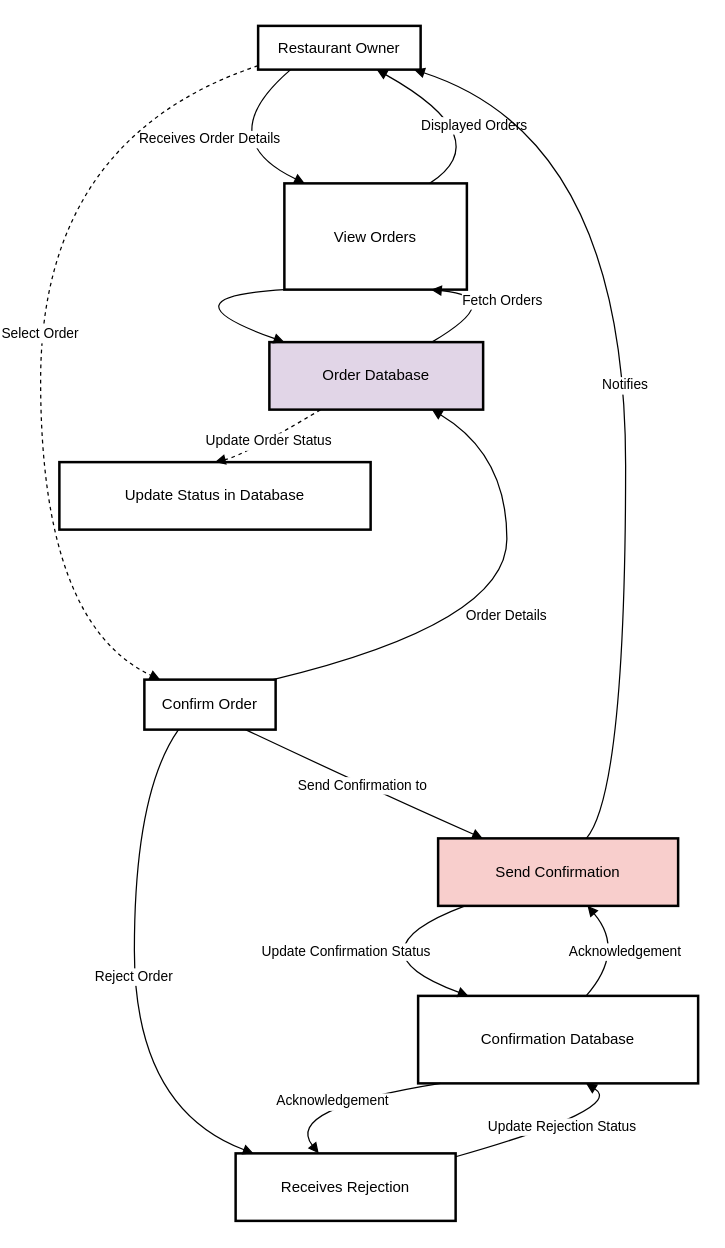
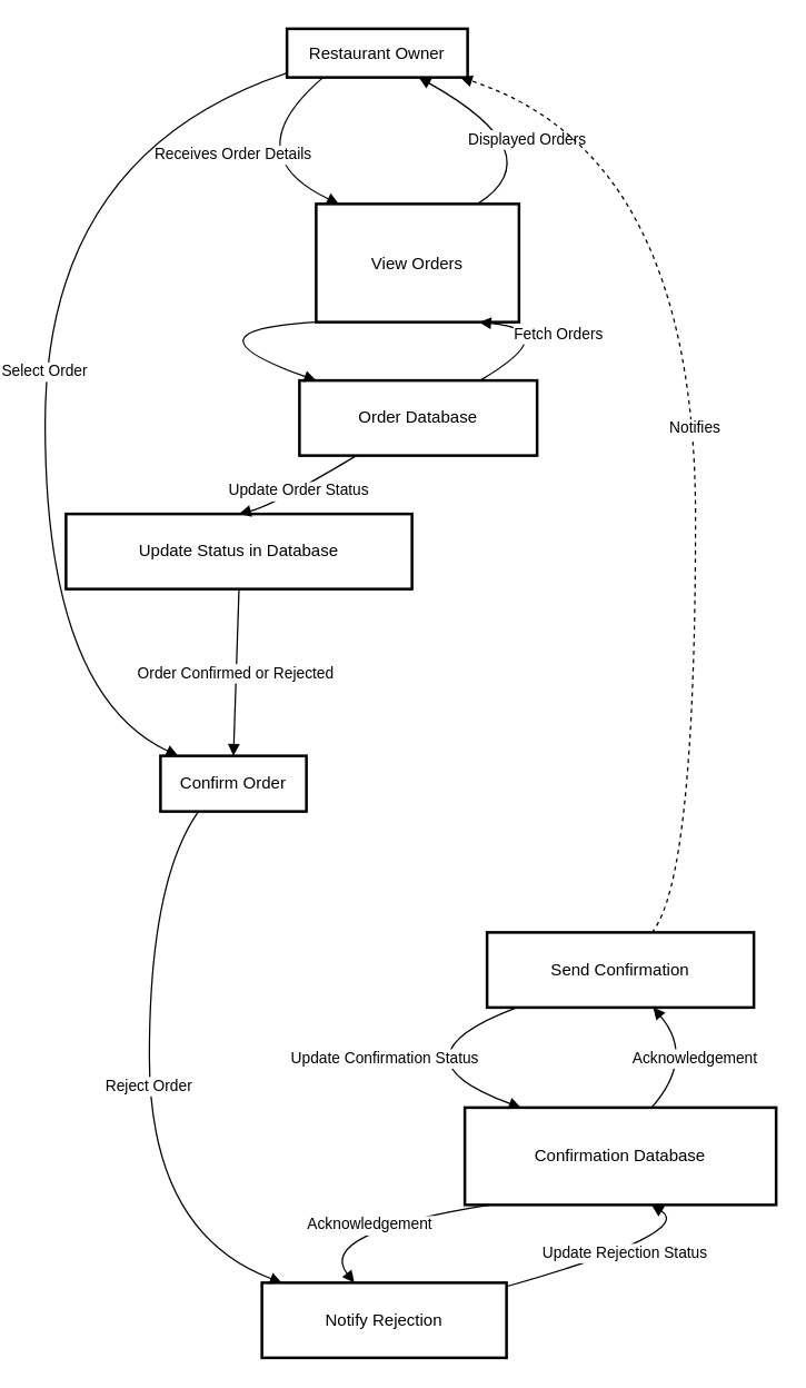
  <mxCell id="0" />
  <mxCell id="1" parent="0" />
  <mxCell id="2" value="Restaurant Owner" style="whiteSpace=wrap;strokeWidth=2;" vertex="1" parent="1"><mxGeometry x="194" y="20" width="130" height="35" as="geometry" /></mxCell>
  <mxCell id="3" value="View Orders" style="whiteSpace=wrap;strokeWidth=2;" vertex="1" parent="1"><mxGeometry x="215" y="146" width="146" height="85" as="geometry" /></mxCell>
- <mxCell id="4" value="Order Database" style="whiteSpace=wrap;strokeWidth=2;fillColor=#e1d5e7;" vertex="1" parent="1"><mxGeometry x="203" y="273" width="171" height="54" as="geometry" /></mxCell>
+ <mxCell id="4" value="Order Database" style="whiteSpace=wrap;strokeWidth=2;" vertex="1" parent="1"><mxGeometry x="203" y="273" width="171" height="54" as="geometry" /></mxCell>
  <mxCell id="5" value="Confirm Order" style="whiteSpace=wrap;strokeWidth=2;" vertex="1" parent="1"><mxGeometry x="103" y="543" width="105" height="40" as="geometry" /></mxCell>
  <mxCell id="6" value="Update Status in Database" style="whiteSpace=wrap;strokeWidth=2;" vertex="1" parent="1"><mxGeometry x="35" y="369" width="249" height="54" as="geometry" /></mxCell>
- <mxCell id="7" value="Send Confirmation" style="whiteSpace=wrap;strokeWidth=2;fillColor=#f8cecc;" vertex="1" parent="1"><mxGeometry x="338" y="670" width="192" height="54" as="geometry" /></mxCell>
+ <mxCell id="7" value="Send Confirmation" style="whiteSpace=wrap;strokeWidth=2;" vertex="1" parent="1"><mxGeometry x="338" y="670" width="192" height="54" as="geometry" /></mxCell>
  <mxCell id="8" value="Confirmation Database" style="whiteSpace=wrap;strokeWidth=2;" vertex="1" parent="1"><mxGeometry x="322" y="796" width="224" height="70" as="geometry" /></mxCell>
- <mxCell id="9" value="Receives Rejection" style="whiteSpace=wrap;strokeWidth=2;" vertex="1" parent="1"><mxGeometry x="176" y="922" width="176" height="54" as="geometry" /></mxCell>
+ <mxCell id="9" value="Notify Rejection" style="whiteSpace=wrap;strokeWidth=2;" vertex="1" parent="1"><mxGeometry x="176" y="922" width="176" height="54" as="geometry" /></mxCell>
  <mxCell id="10" value="Receives Order Details" style="curved=1;startArrow=none;endArrow=block;exitX=0.2;exitY=1;entryX=0.12;entryY=0.01;" edge="1" parent="1" source="2" target="3"><mxGeometry relative="1" as="geometry"><Array as="points"><mxPoint x="156" y="110" /></Array></mxGeometry></mxCell>
  <mxCell id="11" value="" style="curved=1;startArrow=none;endArrow=block;exitX=0;exitY=1;entryX=0.07;entryY=0;" edge="1" parent="1" source="3" target="4"><mxGeometry relative="1" as="geometry"><Array as="points"><mxPoint x="114" y="237" /></Array></mxGeometry></mxCell>
  <mxCell id="12" value="Fetch Orders" style="curved=1;startArrow=none;endArrow=block;exitX=0.76;exitY=0;entryX=0.81;entryY=1.01;" edge="1" parent="1" source="4" target="3"><mxGeometry relative="1" as="geometry"><Array as="points"><mxPoint x="394" y="237" /></Array></mxGeometry></mxCell>
  <mxCell id="13" value="Displayed Orders" style="curved=1;startArrow=none;endArrow=block;exitX=0.79;exitY=0.01;entryX=0.73;entryY=1;" edge="1" parent="1" source="3" target="2"><mxGeometry relative="1" as="geometry"><Array as="points"><mxPoint x="387" y="110" /></Array></mxGeometry></mxCell>
- <mxCell id="14" value="Select Order" style="curved=1;startArrow=none;endArrow=block;exitX=0;exitY=0.91;entryX=0.12;entryY=0;dashed=1;" edge="1" parent="1" source="2" target="5"><mxGeometry relative="1" as="geometry"><Array as="points"><mxPoint x="20" y="110" /><mxPoint x="20" y="498" /></Array></mxGeometry></mxCell>
- <mxCell id="15" value="Order Details" style="curved=1;startArrow=none;endArrow=block;exitX=0.98;exitY=0;entryX=0.76;entryY=1;" edge="1" parent="1" source="5" target="4"><mxGeometry relative="1" as="geometry"><Array as="points"><mxPoint x="393" y="498" /><mxPoint x="393" y="363" /></Array></mxGeometry></mxCell>
- <mxCell id="16" value="Update Order Status" style="curved=1;startArrow=none;endArrow=block;exitX=0.24;exitY=1;entryX=0.5;entryY=0;dashed=1;" edge="1" parent="1" source="4" target="6"><mxGeometry relative="1" as="geometry"><Array as="points"><mxPoint x="184" y="363" /></Array></mxGeometry></mxCell>
- <mxCell id="18" value="Send Confirmation to" style="curved=1;startArrow=none;endArrow=block;exitX=0.77;exitY=1;entryX=0.18;entryY=-0.01;" edge="1" parent="1" source="5" target="7"><mxGeometry relative="1" as="geometry"><Array as="points"><mxPoint x="290" y="633" /></Array></mxGeometry></mxCell>
+ <mxCell id="14" value="Select Order" style="curved=1;startArrow=none;endArrow=block;exitX=0;exitY=0.91;entryX=0.12;entryY=0;" edge="1" parent="1" source="2" target="5"><mxGeometry relative="1" as="geometry"><Array as="points"><mxPoint x="20" y="110" /><mxPoint x="20" y="498" /></Array></mxGeometry></mxCell>
+ <mxCell id="16" value="Update Order Status" style="curved=1;startArrow=none;endArrow=block;exitX=0.24;exitY=1;entryX=0.5;entryY=0;" edge="1" parent="1" source="4" target="6"><mxGeometry relative="1" as="geometry"><Array as="points"><mxPoint x="184" y="363" /></Array></mxGeometry></mxCell>
+ <mxCell id="17" value="Order Confirmed or Rejected" style="curved=1;startArrow=none;endArrow=block;exitX=0.5;exitY=1;entryX=0.5;entryY=0;" edge="1" parent="1" source="6" target="5"><mxGeometry relative="1" as="geometry"><Array as="points" /></mxGeometry></mxCell>
  <mxCell id="19" value="Update Confirmation Status" style="curved=1;startArrow=none;endArrow=block;exitX=0.12;exitY=0.99;entryX=0.18;entryY=0;" edge="1" parent="1" source="7" target="8"><mxGeometry relative="1" as="geometry"><Array as="points"><mxPoint x="264" y="760" /></Array></mxGeometry></mxCell>
  <mxCell id="20" value="Acknowledgement" style="curved=1;startArrow=none;endArrow=block;exitX=0.6;exitY=0;entryX=0.62;entryY=0.99;" edge="1" parent="1" source="8" target="7"><mxGeometry relative="1" as="geometry"><Array as="points"><mxPoint x="488" y="760" /></Array></mxGeometry></mxCell>
- <mxCell id="21" value="Notifies" style="curved=1;startArrow=none;endArrow=block;exitX=0.62;exitY=-0.01;entryX=0.96;entryY=1;" edge="1" parent="1" source="7" target="2"><mxGeometry relative="1" as="geometry"><Array as="points"><mxPoint x="488" y="633" /><mxPoint x="488" y="110" /></Array></mxGeometry></mxCell>
+ <mxCell id="21" value="Notifies" style="curved=1;startArrow=none;endArrow=block;exitX=0.62;exitY=-0.01;entryX=0.96;entryY=1;dashed=1;" edge="1" parent="1" source="7" target="2"><mxGeometry relative="1" as="geometry"><Array as="points"><mxPoint x="488" y="633" /><mxPoint x="488" y="110" /></Array></mxGeometry></mxCell>
  <mxCell id="22" value="Reject Order" style="curved=1;startArrow=none;endArrow=block;exitX=0.26;exitY=1;entryX=0.09;entryY=0.01;" edge="1" parent="1" source="5" target="9"><mxGeometry relative="1" as="geometry"><Array as="points"><mxPoint x="95" y="633" /><mxPoint x="95" y="886" /></Array></mxGeometry></mxCell>
  <mxCell id="23" value="Update Rejection Status" style="curved=1;startArrow=none;endArrow=block;exitX=1;exitY=0.05;entryX=0.6;entryY=1;" edge="1" parent="1" source="9" target="8"><mxGeometry relative="1" as="geometry"><Array as="points"><mxPoint x="488" y="886" /></Array></mxGeometry></mxCell>
  <mxCell id="24" value="Acknowledgement" style="curved=1;startArrow=none;endArrow=block;exitX=0.08;exitY=1;entryX=0.38;entryY=0.01;" edge="1" parent="1" source="8" target="9"><mxGeometry relative="1" as="geometry"><Array as="points"><mxPoint x="214" y="886" /></Array></mxGeometry></mxCell>
